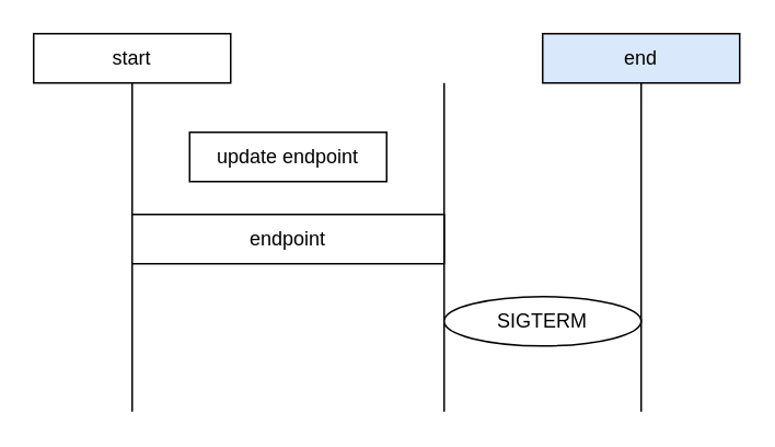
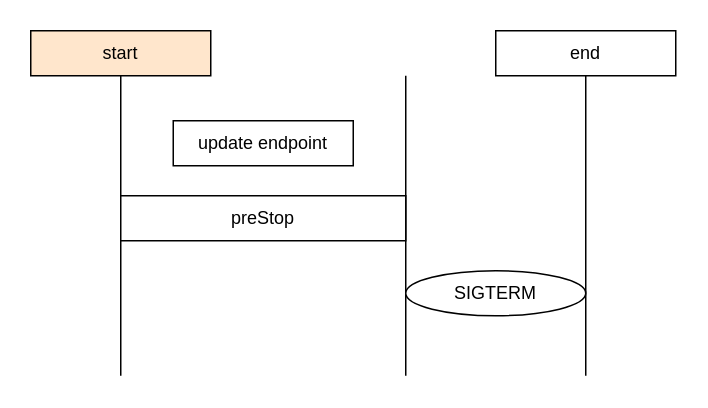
  <mxCell id="0" />
  <mxCell id="1" parent="0" />
  <mxCell id="2" value="" style="endArrow=none;html=1;rounded=0;" edge="1" parent="1"><mxGeometry width="50" height="50" relative="1" as="geometry"><mxPoint x="80" y="250" as="sourcePoint" /><mxPoint x="80" y="50" as="targetPoint" /></mxGeometry></mxCell>
- <mxCell id="3" value="endpoint" style="rounded=0;whiteSpace=wrap;html=1;" vertex="1" parent="1"><mxGeometry x="80" y="130" width="190" height="30" as="geometry" /></mxCell>
+ <mxCell id="3" value="preStop" style="rounded=0;whiteSpace=wrap;html=1;" vertex="1" parent="1"><mxGeometry x="80" y="130" width="190" height="30" as="geometry" /></mxCell>
  <mxCell id="4" value="update endpoint" style="rounded=0;whiteSpace=wrap;html=1;" vertex="1" parent="1"><mxGeometry x="115" y="80" width="120" height="30" as="geometry" /></mxCell>
  <mxCell id="5" value="" style="endArrow=none;html=1;rounded=0;" edge="1" parent="1"><mxGeometry width="50" height="50" relative="1" as="geometry"><mxPoint x="270" y="250" as="sourcePoint" /><mxPoint x="270" y="50" as="targetPoint" /></mxGeometry></mxCell>
  <mxCell id="6" value="SIGTERM" style="ellipse;whiteSpace=wrap;html=1;" vertex="1" parent="1"><mxGeometry x="270" y="180" width="120" height="30" as="geometry" /></mxCell>
- <mxCell id="7" value="start" style="rounded=0;whiteSpace=wrap;html=1;" vertex="1" parent="1"><mxGeometry x="20" y="20" width="120" height="30" as="geometry" /></mxCell>
+ <mxCell id="7" value="start" style="rounded=0;whiteSpace=wrap;html=1;fillColor=#ffe6cc;" vertex="1" parent="1"><mxGeometry x="20" y="20" width="120" height="30" as="geometry" /></mxCell>
  <mxCell id="8" value="" style="endArrow=none;html=1;rounded=0;" edge="1" parent="1"><mxGeometry width="50" height="50" relative="1" as="geometry"><mxPoint x="390" y="250" as="sourcePoint" /><mxPoint x="390" y="50" as="targetPoint" /></mxGeometry></mxCell>
- <mxCell id="9" value="end" style="rounded=0;whiteSpace=wrap;html=1;fillColor=#dae8fc;" vertex="1" parent="1"><mxGeometry x="330" y="20" width="120" height="30" as="geometry" /></mxCell>
+ <mxCell id="9" value="end" style="rounded=0;whiteSpace=wrap;html=1;" vertex="1" parent="1"><mxGeometry x="330" y="20" width="120" height="30" as="geometry" /></mxCell>
